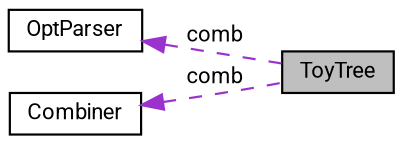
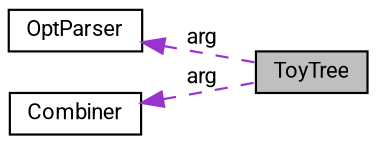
  digraph {
    fontname=Roboto
    rankdir=LR
    node [color=black fillcolor=white fontname=Roboto fontsize=10 shape=record style=filled]
    edge [color=darkorchid3 dir=back fontname=Roboto fontsize=10 labelfontname=Helvetica labelfontsize=10 style=dashed]
    n1 [fillcolor=grey75 fontcolor=black height=0.2 label=ToyTree width=0.4]
    n2 [height=0.2 label=OptParser width=0.4]
    n3 [height=0.2 label=Combiner width=0.4]
-   n2 -> n1 [label=" comb"]
-   n3 -> n1 [label=" comb"]
+   n2 -> n1 [label=" arg"]
+   n3 -> n1 [label=" arg"]
  }
